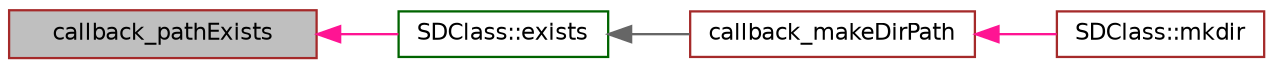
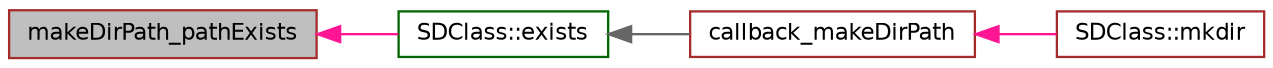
  digraph {
    rankdir=LR
    node [color=brown fillcolor=white fontname=Helvetica fontsize=10 shape=record style=filled]
    edge [color=deeppink dir=back fontname=Helvetica fontsize=10 labelfontname=Helvetica labelfontsize=10 style=solid]
-   n1 [fillcolor=grey75 fontcolor=black height=0.2 label=callback_pathExists width=0.4]
+   n1 [fillcolor=grey75 fontcolor=black height=0.2 label=makeDirPath_pathExists width=0.4]
    n2 [color=darkgreen height=0.2 label="SDClass::exists" width=0.4]
    n3 [height=0.2 label=callback_makeDirPath width=0.4]
    n4 [height=0.2 label="SDClass::mkdir" width=0.4]
    n1 -> n2
    n2 -> n3 [color=gray40]
    n3 -> n4
  }
